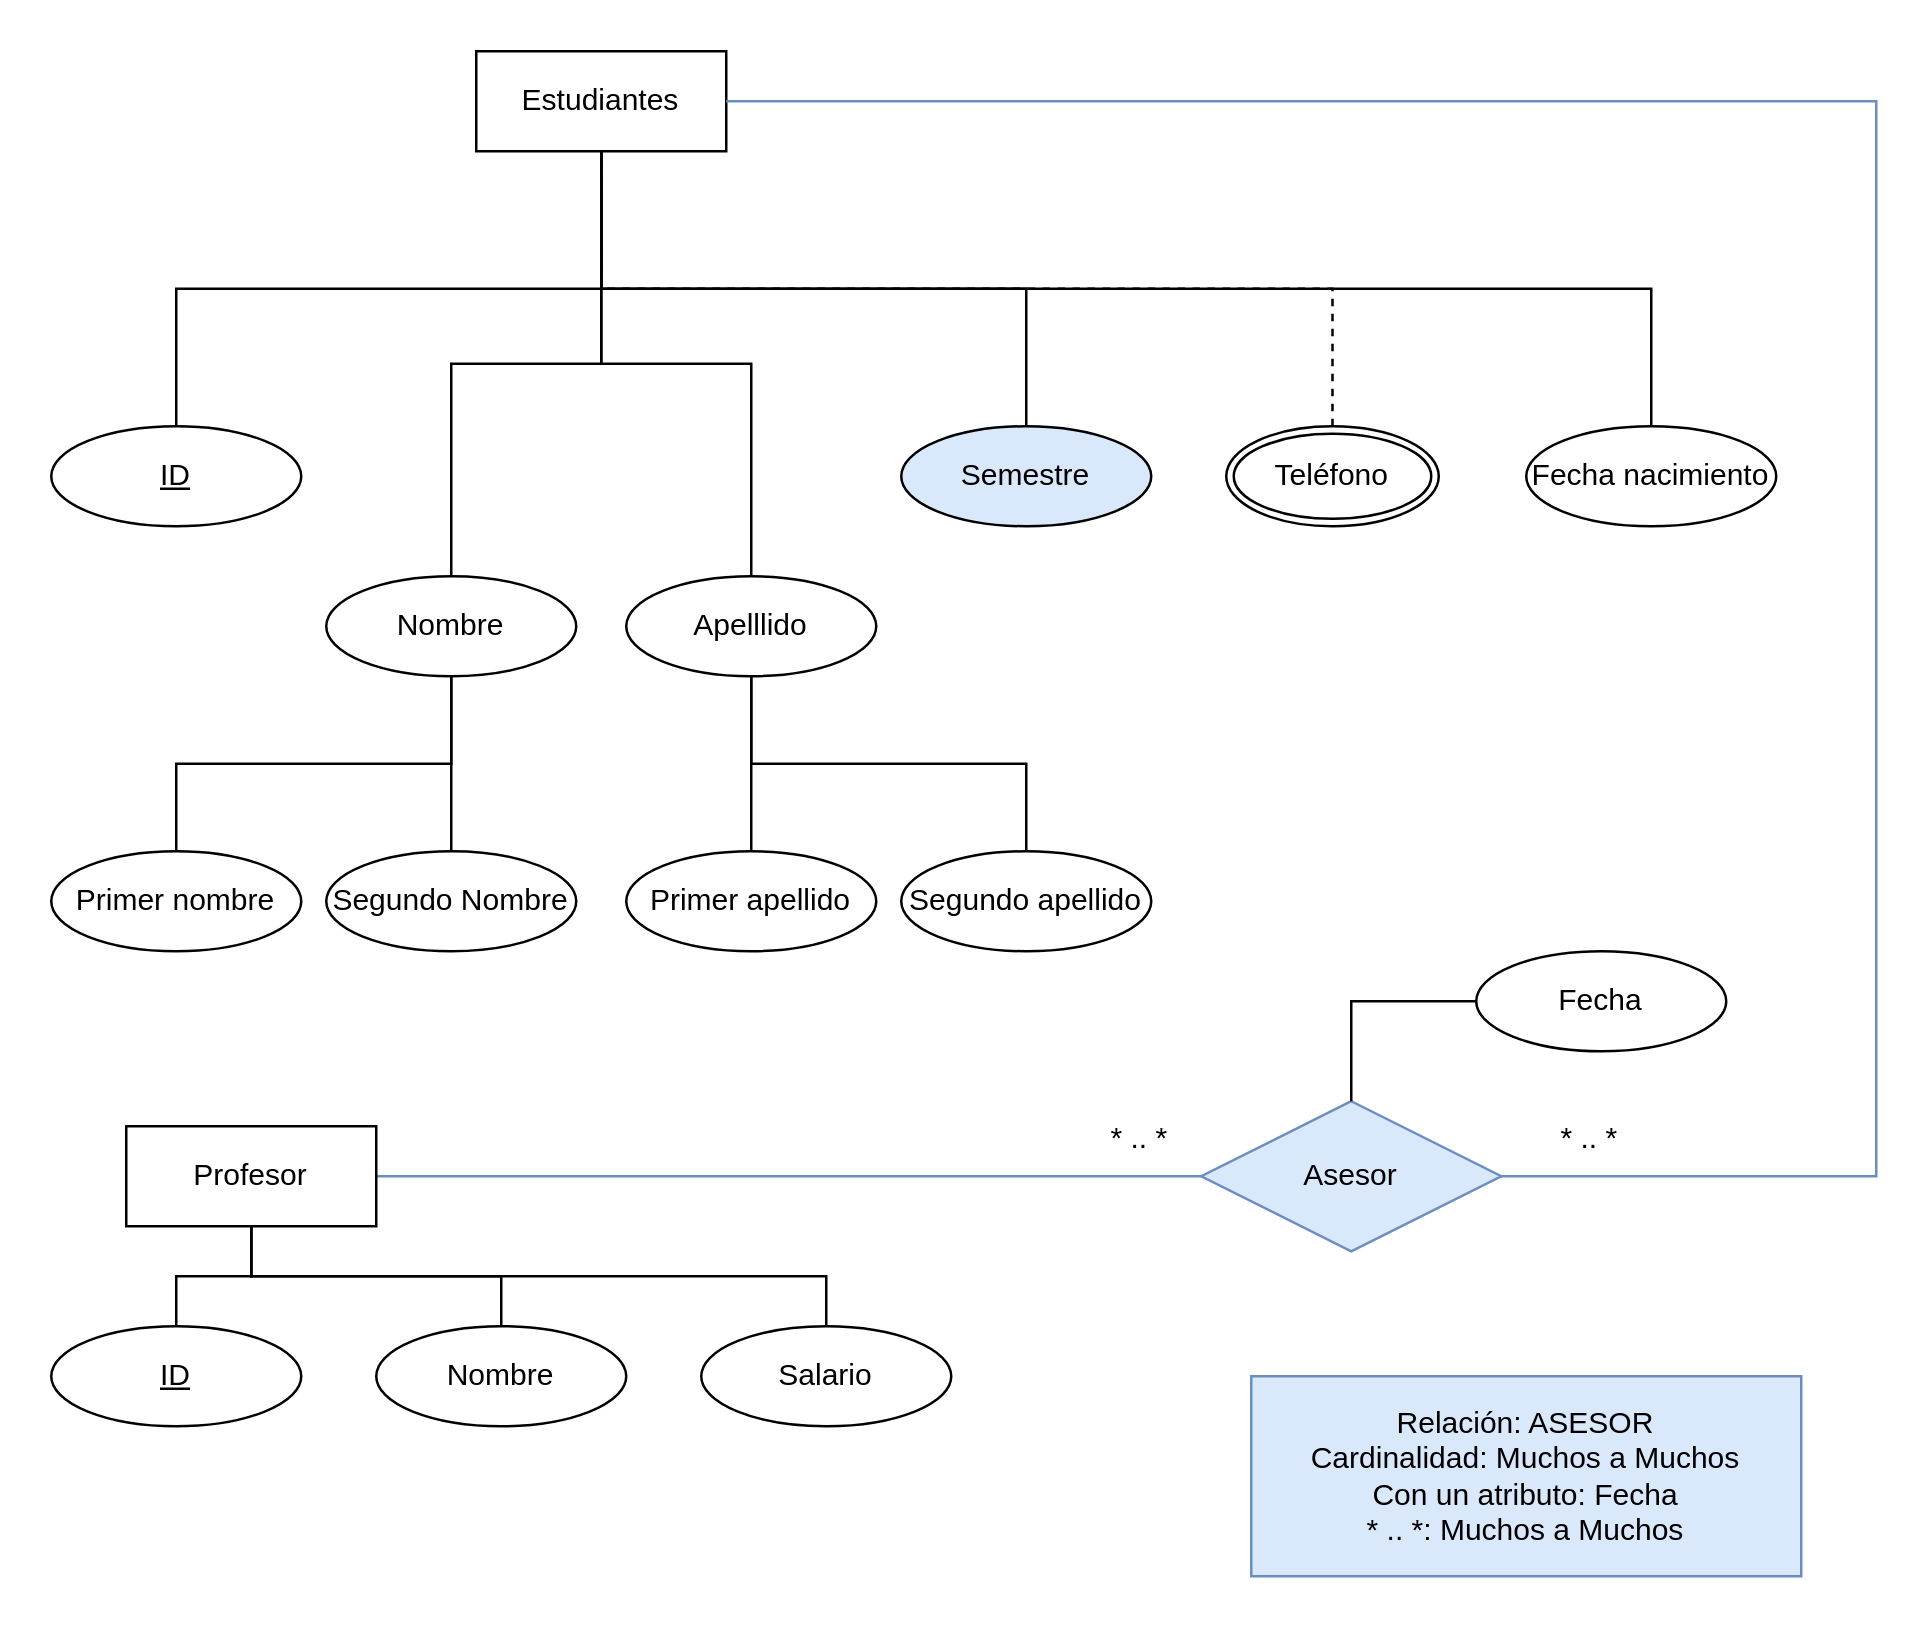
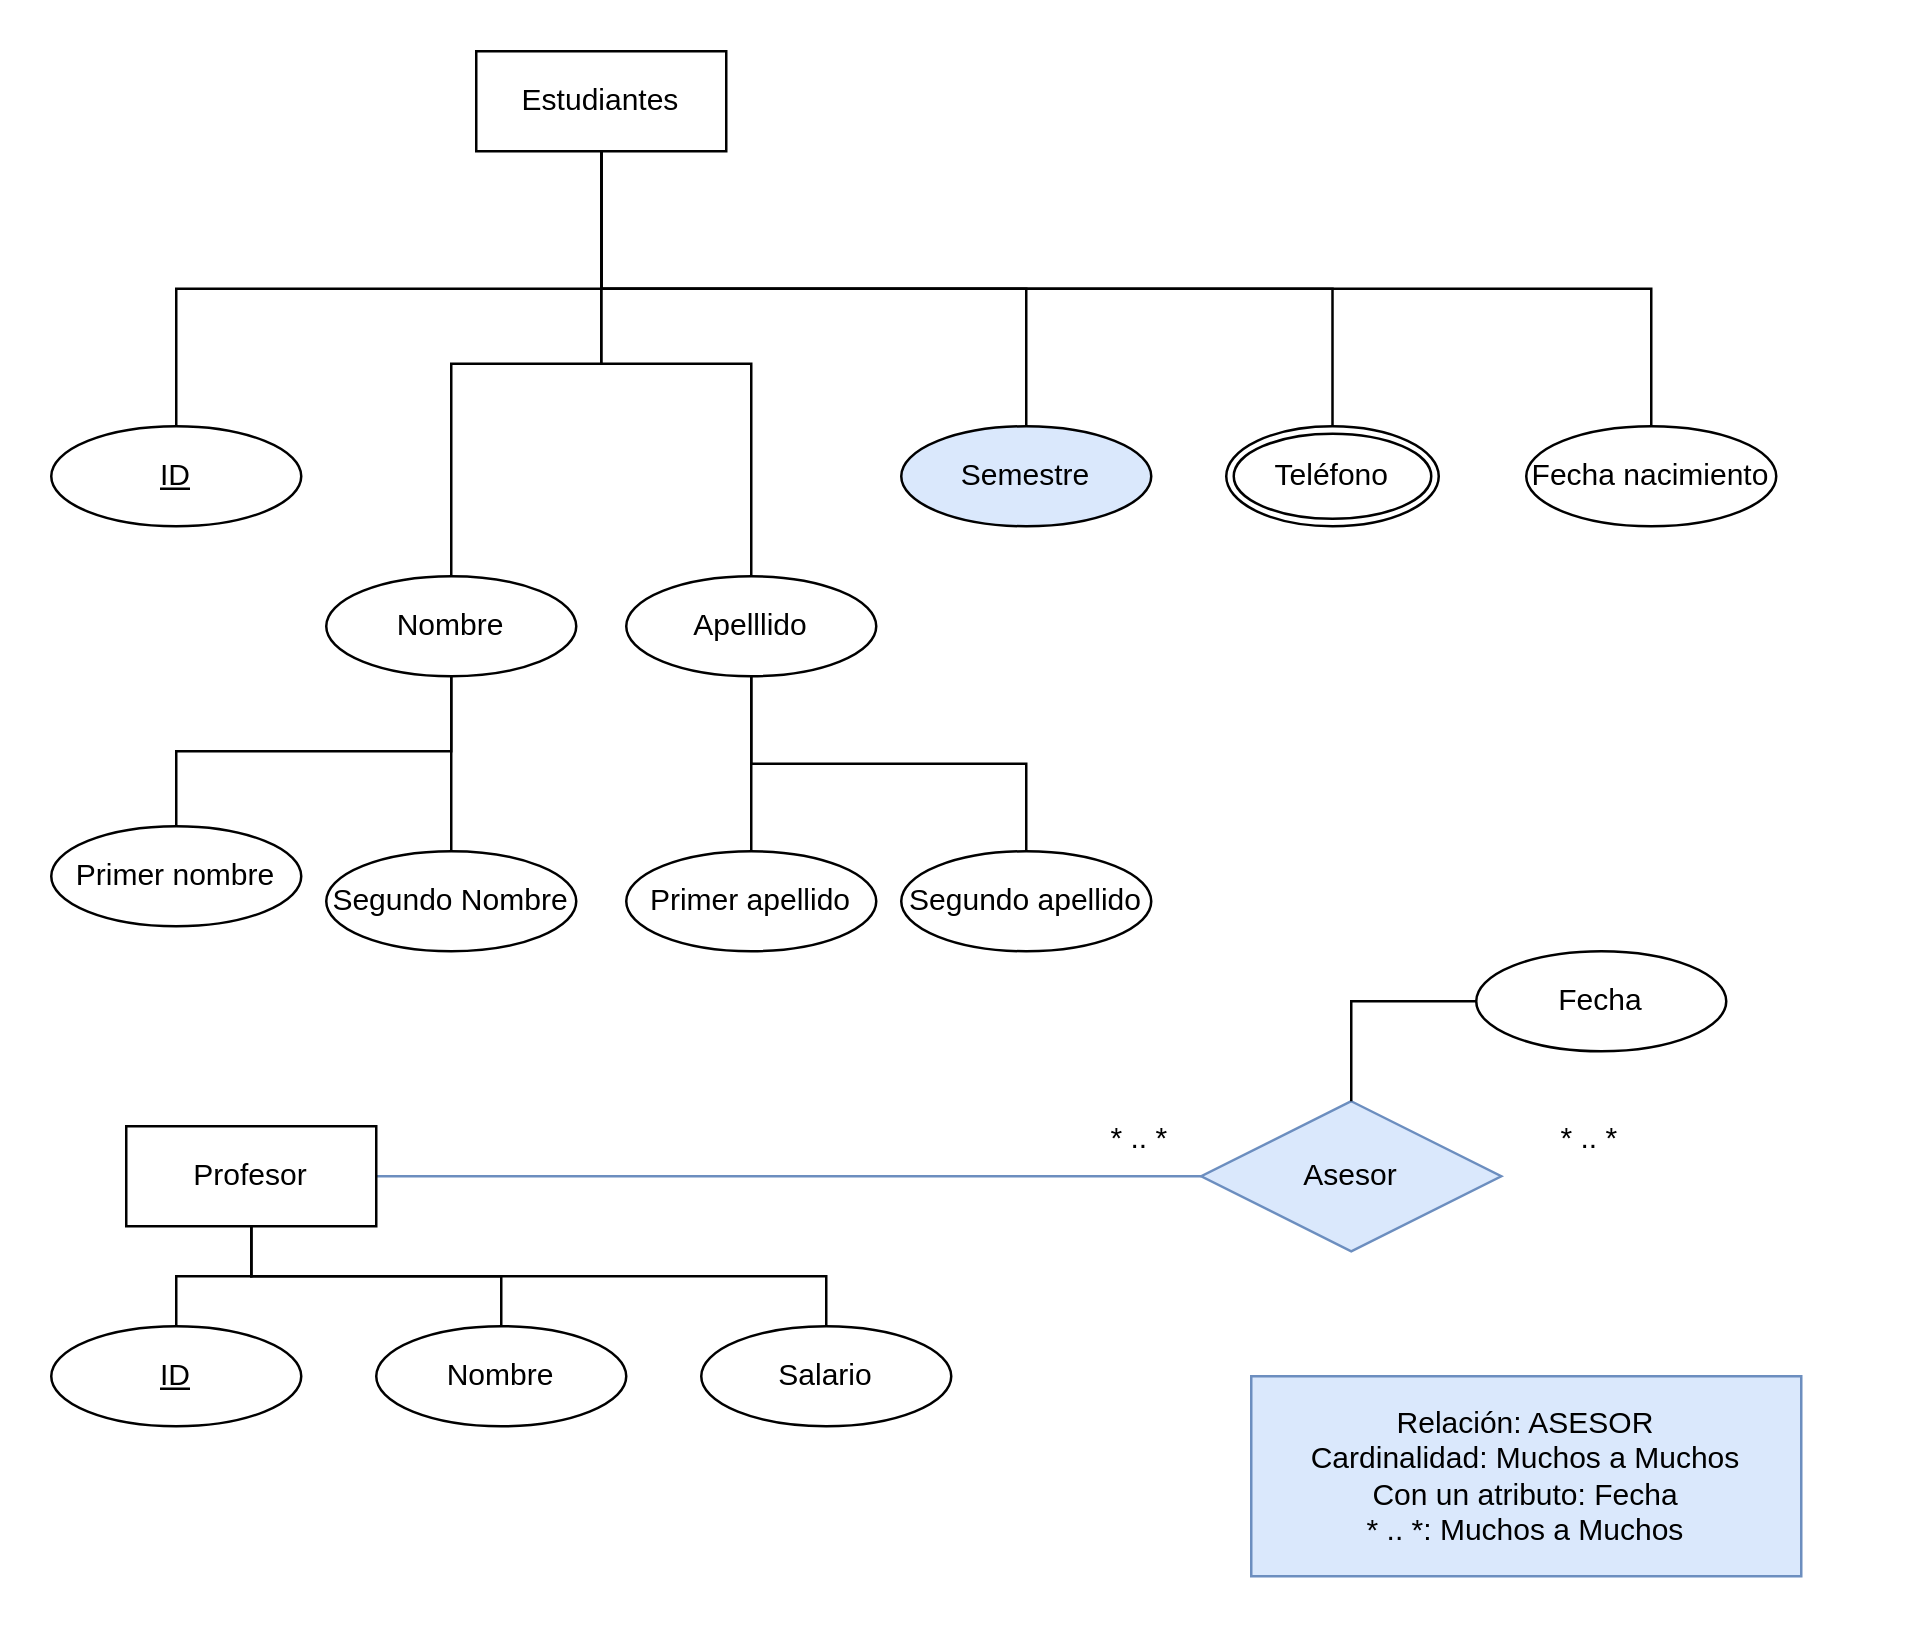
  <mxCell id="0" />
  <mxCell id="1" parent="0" />
  <mxCell id="2" value="Estudiantes" style="whiteSpace=wrap;html=1;align=center;" vertex="1" parent="1"><mxGeometry x="190" y="20" width="100" height="40" as="geometry" /></mxCell>
  <mxCell id="3" style="edgeStyle=orthogonalEdgeStyle;rounded=0;orthogonalLoop=1;jettySize=auto;html=1;exitX=0.5;exitY=0;exitDx=0;exitDy=0;entryX=0.5;entryY=1;entryDx=0;entryDy=0;endArrow=none;endFill=0;" edge="1" parent="1" source="4" target="2"><mxGeometry relative="1" as="geometry" /></mxCell>
  <mxCell id="4" value="Nombre" style="ellipse;whiteSpace=wrap;html=1;align=center;" vertex="1" parent="1"><mxGeometry x="130" y="230" width="100" height="40" as="geometry" /></mxCell>
  <mxCell id="5" style="edgeStyle=orthogonalEdgeStyle;rounded=0;orthogonalLoop=1;jettySize=auto;html=1;entryX=0.5;entryY=1;entryDx=0;entryDy=0;endArrow=none;endFill=0;" edge="1" parent="1" source="6" target="2"><mxGeometry relative="1" as="geometry" /></mxCell>
  <mxCell id="6" value="Apelllido" style="ellipse;whiteSpace=wrap;html=1;align=center;" vertex="1" parent="1"><mxGeometry x="250" y="230" width="100" height="40" as="geometry" /></mxCell>
  <mxCell id="7" style="edgeStyle=orthogonalEdgeStyle;rounded=0;orthogonalLoop=1;jettySize=auto;html=1;entryX=0.5;entryY=1;entryDx=0;entryDy=0;exitX=0.5;exitY=0;exitDx=0;exitDy=0;endArrow=none;endFill=0;" edge="1" parent="1" source="8" target="2"><mxGeometry relative="1" as="geometry" /></mxCell>
  <mxCell id="8" value="Semestre" style="ellipse;whiteSpace=wrap;html=1;align=center;fillColor=#dae8fc;" vertex="1" parent="1"><mxGeometry x="360" y="170" width="100" height="40" as="geometry" /></mxCell>
  <mxCell id="9" style="edgeStyle=orthogonalEdgeStyle;rounded=0;orthogonalLoop=1;jettySize=auto;html=1;entryX=0.5;entryY=1;entryDx=0;entryDy=0;exitX=0.5;exitY=0;exitDx=0;exitDy=0;endArrow=none;endFill=0;" edge="1" parent="1" source="10" target="2"><mxGeometry relative="1" as="geometry" /></mxCell>
  <mxCell id="10" value="ID" style="ellipse;whiteSpace=wrap;html=1;align=center;fontStyle=4;" vertex="1" parent="1"><mxGeometry x="20" y="170" width="100" height="40" as="geometry" /></mxCell>
  <mxCell id="11" style="edgeStyle=orthogonalEdgeStyle;rounded=0;orthogonalLoop=1;jettySize=auto;html=1;entryX=0.5;entryY=1;entryDx=0;entryDy=0;exitX=0.5;exitY=0;exitDx=0;exitDy=0;endArrow=none;endFill=0;" edge="1" parent="1" source="12" target="4"><mxGeometry relative="1" as="geometry" /></mxCell>
- <mxCell id="12" value="Primer nombre" style="ellipse;whiteSpace=wrap;html=1;align=center;" vertex="1" parent="1"><mxGeometry x="20" y="340" width="100" height="40" as="geometry" /></mxCell>
+ <mxCell id="12" value="Primer nombre" style="ellipse;whiteSpace=wrap;html=1;align=center;" vertex="1" parent="1"><mxGeometry x="20" y="330" width="100" height="40" as="geometry" /></mxCell>
  <mxCell id="13" style="edgeStyle=orthogonalEdgeStyle;rounded=0;orthogonalLoop=1;jettySize=auto;html=1;entryX=0.5;entryY=1;entryDx=0;entryDy=0;endArrow=none;endFill=0;" edge="1" parent="1" source="14" target="4"><mxGeometry relative="1" as="geometry" /></mxCell>
  <mxCell id="14" value="Segundo Nombre" style="ellipse;whiteSpace=wrap;html=1;align=center;" vertex="1" parent="1"><mxGeometry x="130" y="340" width="100" height="40" as="geometry" /></mxCell>
  <mxCell id="15" style="edgeStyle=orthogonalEdgeStyle;rounded=0;orthogonalLoop=1;jettySize=auto;html=1;entryX=0.5;entryY=1;entryDx=0;entryDy=0;endArrow=none;endFill=0;" edge="1" parent="1" source="16" target="6"><mxGeometry relative="1" as="geometry" /></mxCell>
  <mxCell id="16" value="Primer apellido" style="ellipse;whiteSpace=wrap;html=1;align=center;" vertex="1" parent="1"><mxGeometry x="250" y="340" width="100" height="40" as="geometry" /></mxCell>
  <mxCell id="17" style="edgeStyle=orthogonalEdgeStyle;rounded=0;orthogonalLoop=1;jettySize=auto;html=1;entryX=0.5;entryY=1;entryDx=0;entryDy=0;exitX=0.5;exitY=0;exitDx=0;exitDy=0;endArrow=none;endFill=0;" edge="1" parent="1" source="18" target="6"><mxGeometry relative="1" as="geometry" /></mxCell>
  <mxCell id="18" value="Segundo apellido" style="ellipse;whiteSpace=wrap;html=1;align=center;" vertex="1" parent="1"><mxGeometry x="360" y="340" width="100" height="40" as="geometry" /></mxCell>
- <mxCell id="19" style="edgeStyle=orthogonalEdgeStyle;rounded=0;orthogonalLoop=1;jettySize=auto;html=1;entryX=0.5;entryY=1;entryDx=0;entryDy=0;exitX=0.5;exitY=0;exitDx=0;exitDy=0;endArrow=none;endFill=0;dashed=1;" edge="1" parent="1" source="20" target="2"><mxGeometry relative="1" as="geometry" /></mxCell>
+ <mxCell id="19" style="edgeStyle=orthogonalEdgeStyle;rounded=0;orthogonalLoop=1;jettySize=auto;html=1;entryX=0.5;entryY=1;entryDx=0;entryDy=0;exitX=0.5;exitY=0;exitDx=0;exitDy=0;endArrow=none;endFill=0;" edge="1" parent="1" source="20" target="2"><mxGeometry relative="1" as="geometry" /></mxCell>
  <mxCell id="20" value="Teléfono" style="ellipse;shape=doubleEllipse;margin=3;whiteSpace=wrap;html=1;align=center;" vertex="1" parent="1"><mxGeometry x="490" y="170" width="85" height="40" as="geometry" /></mxCell>
  <mxCell id="21" style="edgeStyle=orthogonalEdgeStyle;rounded=0;orthogonalLoop=1;jettySize=auto;html=1;entryX=0.5;entryY=1;entryDx=0;entryDy=0;exitX=0.5;exitY=0;exitDx=0;exitDy=0;endArrow=none;endFill=0;" edge="1" parent="1" source="22" target="2"><mxGeometry relative="1" as="geometry" /></mxCell>
  <mxCell id="22" value="Fecha nacimiento" style="ellipse;whiteSpace=wrap;html=1;align=center;" vertex="1" parent="1"><mxGeometry x="610" y="170" width="100" height="40" as="geometry" /></mxCell>
  <mxCell id="23" style="edgeStyle=orthogonalEdgeStyle;rounded=0;orthogonalLoop=1;jettySize=auto;html=1;exitX=1;exitY=0.5;exitDx=0;exitDy=0;entryX=0;entryY=0.5;entryDx=0;entryDy=0;strokeColor=#6c8ebf;endArrow=none;endFill=0;fillColor=#dae8fc;" edge="1" parent="1" source="24" target="32"><mxGeometry relative="1" as="geometry" /></mxCell>
  <mxCell id="24" value="Profesor" style="whiteSpace=wrap;html=1;align=center;" vertex="1" parent="1"><mxGeometry x="50" y="450" width="100" height="40" as="geometry" /></mxCell>
  <mxCell id="25" style="edgeStyle=orthogonalEdgeStyle;rounded=0;orthogonalLoop=1;jettySize=auto;html=1;exitX=0.5;exitY=0;exitDx=0;exitDy=0;entryX=0.5;entryY=1;entryDx=0;entryDy=0;endArrow=none;endFill=0;" edge="1" parent="1" source="26" target="24"><mxGeometry relative="1" as="geometry" /></mxCell>
  <mxCell id="26" value="ID" style="ellipse;whiteSpace=wrap;html=1;align=center;fontStyle=4;" vertex="1" parent="1"><mxGeometry x="20" y="530" width="100" height="40" as="geometry" /></mxCell>
  <mxCell id="27" style="edgeStyle=orthogonalEdgeStyle;rounded=0;orthogonalLoop=1;jettySize=auto;html=1;entryX=0.5;entryY=1;entryDx=0;entryDy=0;endArrow=none;endFill=0;" edge="1" parent="1" source="28" target="24"><mxGeometry relative="1" as="geometry" /></mxCell>
  <mxCell id="28" value="Nombre" style="ellipse;whiteSpace=wrap;html=1;align=center;" vertex="1" parent="1"><mxGeometry x="150" y="530" width="100" height="40" as="geometry" /></mxCell>
  <mxCell id="29" style="edgeStyle=orthogonalEdgeStyle;rounded=0;orthogonalLoop=1;jettySize=auto;html=1;entryX=0.5;entryY=1;entryDx=0;entryDy=0;exitX=0.5;exitY=0;exitDx=0;exitDy=0;endArrow=none;endFill=0;" edge="1" parent="1" source="30" target="24"><mxGeometry relative="1" as="geometry" /></mxCell>
  <mxCell id="30" value="Salario" style="ellipse;whiteSpace=wrap;html=1;align=center;" vertex="1" parent="1"><mxGeometry x="280" y="530" width="100" height="40" as="geometry" /></mxCell>
- <mxCell id="31" style="edgeStyle=orthogonalEdgeStyle;rounded=0;orthogonalLoop=1;jettySize=auto;html=1;entryX=1;entryY=0.5;entryDx=0;entryDy=0;exitX=1;exitY=0.5;exitDx=0;exitDy=0;endArrow=none;endFill=0;fillColor=#dae8fc;strokeColor=#6c8ebf;" edge="1" parent="1" source="32" target="2"><mxGeometry relative="1" as="geometry"><Array as="points"><mxPoint x="750" y="470" /><mxPoint x="750" y="40" /></Array></mxGeometry></mxCell>
  <mxCell id="32" value="Asesor" style="shape=rhombus;perimeter=rhombusPerimeter;whiteSpace=wrap;html=1;align=center;fillColor=#dae8fc;strokeColor=#6c8ebf;" vertex="1" parent="1"><mxGeometry x="480" y="440" width="120" height="60" as="geometry" /></mxCell>
  <mxCell id="33" style="edgeStyle=orthogonalEdgeStyle;rounded=0;orthogonalLoop=1;jettySize=auto;html=1;entryX=0.5;entryY=0;entryDx=0;entryDy=0;exitX=0;exitY=0.5;exitDx=0;exitDy=0;endArrow=none;endFill=0;" edge="1" parent="1" source="34" target="32"><mxGeometry relative="1" as="geometry" /></mxCell>
  <mxCell id="34" value="Fecha" style="ellipse;whiteSpace=wrap;html=1;align=center;" vertex="1" parent="1"><mxGeometry x="590" y="380" width="100" height="40" as="geometry" /></mxCell>
  <mxCell id="35" value="Relación: ASESOR&lt;br&gt;Cardinalidad: Muchos a Muchos&lt;br&gt;Con un atributo: Fecha&lt;br&gt;* .. *: Muchos a Muchos" style="whiteSpace=wrap;html=1;fillColor=#dae8fc;strokeColor=#6c8ebf;" vertex="1" parent="1"><mxGeometry x="500" y="550" width="220" height="80" as="geometry" /></mxCell>
  <mxCell id="36" value="* .. *" style="text;html=1;align=center;verticalAlign=middle;resizable=0;points=[];autosize=1;strokeColor=none;fillColor=none;" vertex="1" parent="1"><mxGeometry x="430" y="440" width="50" height="30" as="geometry" /></mxCell>
  <mxCell id="37" value="* .. *" style="text;html=1;align=center;verticalAlign=middle;resizable=0;points=[];autosize=1;strokeColor=none;fillColor=none;" vertex="1" parent="1"><mxGeometry x="610" y="440" width="50" height="30" as="geometry" /></mxCell>
